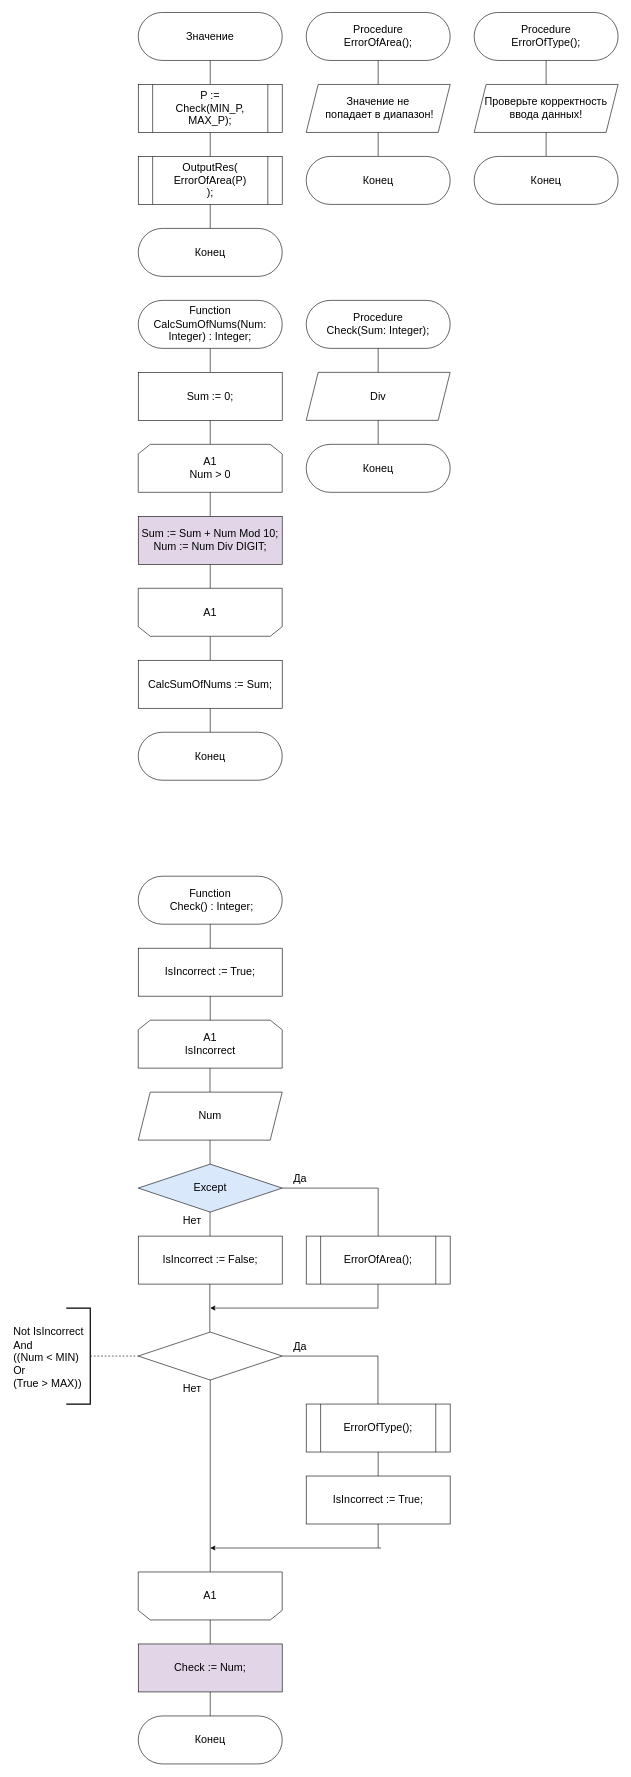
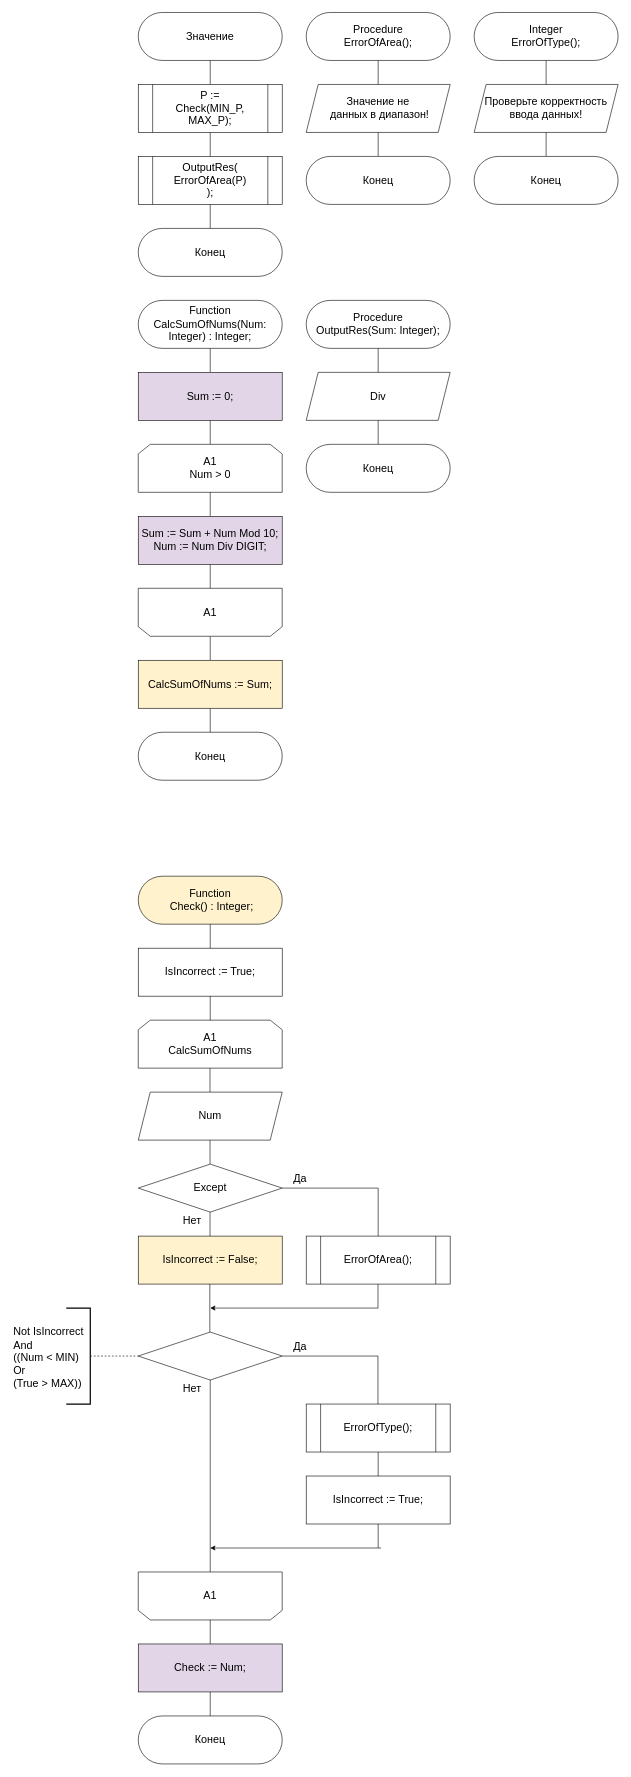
  <mxCell id="0" />
  <mxCell id="1" parent="0" />
  <mxCell id="2" value="&lt;font style=&quot;font-size: 18px;&quot;&gt;Значение&lt;/font&gt;" style="rounded=1;whiteSpace=wrap;html=1;arcSize=50;fontSize=18;" parent="1" vertex="1"><mxGeometry x="230" y="20" width="240" height="80" as="geometry" /></mxCell>
  <mxCell id="3" value="" style="endArrow=none;html=1;rounded=0;exitX=0.5;exitY=0;exitDx=0;exitDy=0;fontSize=18;" parent="1" edge="1"><mxGeometry width="50" height="50" relative="1" as="geometry"><mxPoint x="350" y="140" as="sourcePoint" /><mxPoint x="350" y="100" as="targetPoint" /></mxGeometry></mxCell>
  <mxCell id="4" value="" style="endArrow=none;html=1;rounded=0;fontSize=18;" parent="1" edge="1"><mxGeometry width="50" height="50" relative="1" as="geometry"><mxPoint x="350" y="380" as="sourcePoint" /><mxPoint x="350" y="340" as="targetPoint" /></mxGeometry></mxCell>
  <mxCell id="5" value="&lt;font style=&quot;font-size: 18px;&quot;&gt;Конец&lt;/font&gt;" style="rounded=1;whiteSpace=wrap;html=1;arcSize=50;fontSize=18;" parent="1" vertex="1"><mxGeometry x="230" y="380" width="240" height="80" as="geometry" /></mxCell>
  <mxCell id="6" value="Function CalcSumOfNums(Num: Integer) : Integer;" style="rounded=1;whiteSpace=wrap;html=1;arcSize=50;fontSize=18;" parent="1" vertex="1"><mxGeometry x="230" y="500" width="240" height="80" as="geometry" /></mxCell>
  <mxCell id="7" value="&lt;font style=&quot;font-size: 18px;&quot;&gt;Конец&lt;/font&gt;" style="rounded=1;whiteSpace=wrap;html=1;arcSize=50;fontSize=18;" parent="1" vertex="1"><mxGeometry x="230" y="1220" width="240" height="80" as="geometry" /></mxCell>
  <mxCell id="8" value="" style="endArrow=none;html=1;rounded=0;fontSize=18;" parent="1" edge="1"><mxGeometry width="50" height="50" relative="1" as="geometry"><mxPoint x="350" y="620" as="sourcePoint" /><mxPoint x="350" y="580" as="targetPoint" /></mxGeometry></mxCell>
  <mxCell id="9" value="" style="endArrow=none;html=1;rounded=0;exitX=0.5;exitY=0;exitDx=0;exitDy=0;fontSize=18;" parent="1" edge="1"><mxGeometry width="50" height="50" relative="1" as="geometry"><mxPoint x="350" y="1100" as="sourcePoint" /><mxPoint x="350" y="1060" as="targetPoint" /></mxGeometry></mxCell>
  <mxCell id="10" value="" style="endArrow=none;html=1;rounded=0;fontSize=18;" parent="1" edge="1"><mxGeometry width="50" height="50" relative="1" as="geometry"><mxPoint x="350" y="1220" as="sourcePoint" /><mxPoint x="350" y="1180" as="targetPoint" /></mxGeometry></mxCell>
- <mxCell id="11" value="&lt;font style=&quot;font-size: 18px;&quot;&gt;CalcSumOfNums := Sum;&lt;/font&gt;" style="rounded=0;whiteSpace=wrap;html=1;fontSize=18;" parent="1" vertex="1"><mxGeometry x="230" y="1100" width="240" height="80" as="geometry" /></mxCell>
- <mxCell id="12" value="&lt;div style=&quot;font-size: 18px;&quot;&gt;&lt;span style=&quot;background-color: initial;&quot;&gt;Sum := 0;&lt;/span&gt;&lt;br&gt;&lt;/div&gt;" style="rounded=0;whiteSpace=wrap;html=1;fontSize=18;" parent="1" vertex="1"><mxGeometry x="230" y="620" width="240" height="80" as="geometry" /></mxCell>
+ <mxCell id="11" value="&lt;font style=&quot;font-size: 18px;&quot;&gt;CalcSumOfNums := Sum;&lt;/font&gt;" style="rounded=0;whiteSpace=wrap;html=1;fontSize=18;fillColor=#fff2cc;" parent="1" vertex="1"><mxGeometry x="230" y="1100" width="240" height="80" as="geometry" /></mxCell>
+ <mxCell id="12" value="&lt;div style=&quot;font-size: 18px;&quot;&gt;&lt;span style=&quot;background-color: initial;&quot;&gt;Sum := 0;&lt;/span&gt;&lt;br&gt;&lt;/div&gt;" style="rounded=0;whiteSpace=wrap;html=1;fontSize=18;fillColor=#e1d5e7;" parent="1" vertex="1"><mxGeometry x="230" y="620" width="240" height="80" as="geometry" /></mxCell>
  <mxCell id="13" value="" style="endArrow=none;html=1;rounded=0;fontSize=18;" parent="1" edge="1"><mxGeometry width="50" height="50" relative="1" as="geometry"><mxPoint x="350" y="740" as="sourcePoint" /><mxPoint x="350" y="700" as="targetPoint" /></mxGeometry></mxCell>
  <mxCell id="14" value="&lt;font style=&quot;font-size: 18px;&quot;&gt;A1&lt;br style=&quot;font-size: 18px;&quot;&gt;Num &amp;gt; 0&lt;/font&gt;" style="shape=loopLimit;whiteSpace=wrap;html=1;fontSize=18;" parent="1" vertex="1"><mxGeometry x="230" y="740" width="240" height="80" as="geometry" /></mxCell>
  <mxCell id="15" value="&lt;div style=&quot;font-size: 18px;&quot;&gt;&lt;font style=&quot;font-size: 18px;&quot;&gt;Sum := Sum + Num Mod 10;&lt;/font&gt;&lt;/div&gt;&lt;div style=&quot;font-size: 18px;&quot;&gt;&lt;font style=&quot;font-size: 18px;&quot;&gt;Num := Num Div DIGIT;&lt;/font&gt;&lt;/div&gt;" style="rounded=0;whiteSpace=wrap;html=1;fontSize=18;fillColor=#e1d5e7;" parent="1" vertex="1"><mxGeometry x="230" y="860" width="240" height="80" as="geometry" /></mxCell>
  <mxCell id="16" value="" style="endArrow=none;html=1;rounded=0;exitX=0.5;exitY=0;exitDx=0;exitDy=0;fontSize=18;" parent="1" source="15" edge="1"><mxGeometry width="50" height="50" relative="1" as="geometry"><mxPoint x="300" y="870" as="sourcePoint" /><mxPoint x="350" y="820" as="targetPoint" /></mxGeometry></mxCell>
  <mxCell id="17" value="" style="shape=loopLimit;whiteSpace=wrap;html=1;rotation=-180;fontSize=18;" parent="1" vertex="1"><mxGeometry x="230" y="980" width="240" height="80" as="geometry" /></mxCell>
  <mxCell id="18" value="&lt;font style=&quot;font-size: 18px;&quot;&gt;A1&lt;/font&gt;" style="text;html=1;strokeColor=none;fillColor=none;align=center;verticalAlign=middle;whiteSpace=wrap;rounded=0;fontSize=18;" parent="1" vertex="1"><mxGeometry x="320" y="1005" width="60" height="30" as="geometry" /></mxCell>
  <mxCell id="19" value="" style="endArrow=none;html=1;rounded=0;exitX=0.5;exitY=1;exitDx=0;exitDy=0;fontSize=18;" parent="1" source="17" edge="1"><mxGeometry width="50" height="50" relative="1" as="geometry"><mxPoint x="300" y="990" as="sourcePoint" /><mxPoint x="350" y="940" as="targetPoint" /></mxGeometry></mxCell>
  <mxCell id="20" value="&lt;font style=&quot;font-size: 18px;&quot;&gt;Div&lt;/font&gt;" style="shape=parallelogram;perimeter=parallelogramPerimeter;whiteSpace=wrap;html=1;fixedSize=1;fontSize=18;" parent="1" vertex="1"><mxGeometry x="510" y="620" width="240" height="80" as="geometry" /></mxCell>
- <mxCell id="21" value="Procedure &lt;br style=&quot;font-size: 18px;&quot;&gt;Check(Sum: Integer);" style="rounded=1;whiteSpace=wrap;html=1;arcSize=50;fontSize=18;" parent="1" vertex="1"><mxGeometry x="510" y="500" width="240" height="80" as="geometry" /></mxCell>
+ <mxCell id="21" value="Procedure &lt;br style=&quot;font-size: 18px;&quot;&gt;OutputRes(Sum: Integer);" style="rounded=1;whiteSpace=wrap;html=1;arcSize=50;fontSize=18;" parent="1" vertex="1"><mxGeometry x="510" y="500" width="240" height="80" as="geometry" /></mxCell>
  <mxCell id="22" value="" style="endArrow=none;html=1;rounded=0;exitX=0.5;exitY=0;exitDx=0;exitDy=0;fontSize=18;" parent="1" edge="1"><mxGeometry width="50" height="50" relative="1" as="geometry"><mxPoint x="630" y="620" as="sourcePoint" /><mxPoint x="630" y="580" as="targetPoint" /></mxGeometry></mxCell>
  <mxCell id="23" value="" style="endArrow=none;html=1;rounded=0;fontSize=18;" parent="1" edge="1"><mxGeometry width="50" height="50" relative="1" as="geometry"><mxPoint x="630" y="740" as="sourcePoint" /><mxPoint x="630" y="700" as="targetPoint" /></mxGeometry></mxCell>
  <mxCell id="24" value="&lt;font style=&quot;font-size: 18px;&quot;&gt;Конец&lt;/font&gt;" style="rounded=1;whiteSpace=wrap;html=1;arcSize=50;fontSize=18;" parent="1" vertex="1"><mxGeometry x="510" y="740" width="240" height="80" as="geometry" /></mxCell>
  <mxCell id="25" value="&lt;font style=&quot;font-size: 18px;&quot;&gt;IsIncorrect := True;&lt;/font&gt;" style="rounded=0;whiteSpace=wrap;html=1;fontSize=18;" parent="1" vertex="1"><mxGeometry x="230" y="1580" width="240" height="80" as="geometry" /></mxCell>
- <mxCell id="26" value="A1&lt;br style=&quot;font-size: 18px;&quot;&gt;IsIncorrect" style="shape=loopLimit;whiteSpace=wrap;html=1;fontSize=18;" parent="1" vertex="1"><mxGeometry x="230" y="1700" width="240" height="80" as="geometry" /></mxCell>
+ <mxCell id="26" value="A1&lt;br style=&quot;font-size: 18px;&quot;&gt;CalcSumOfNums" style="shape=loopLimit;whiteSpace=wrap;html=1;fontSize=18;" parent="1" vertex="1"><mxGeometry x="230" y="1700" width="240" height="80" as="geometry" /></mxCell>
  <mxCell id="27" value="" style="endArrow=none;html=1;rounded=0;exitX=0.5;exitY=0;exitDx=0;exitDy=0;entryX=0.5;entryY=1;entryDx=0;entryDy=0;fontSize=18;" parent="1" source="26" target="25" edge="1"><mxGeometry width="50" height="50" relative="1" as="geometry"><mxPoint x="280" y="1710" as="sourcePoint" /><mxPoint x="330" y="1660" as="targetPoint" /></mxGeometry></mxCell>
  <mxCell id="28" value="" style="endArrow=none;html=1;rounded=0;fontSize=18;" parent="1" edge="1"><mxGeometry width="50" height="50" relative="1" as="geometry"><mxPoint x="349.58" y="1820" as="sourcePoint" /><mxPoint x="349.58" y="1780" as="targetPoint" /></mxGeometry></mxCell>
  <mxCell id="29" value="Num" style="shape=parallelogram;perimeter=parallelogramPerimeter;whiteSpace=wrap;html=1;fixedSize=1;fontSize=18;" parent="1" vertex="1"><mxGeometry x="230" y="1820" width="240" height="80" as="geometry" /></mxCell>
  <mxCell id="30" value="" style="endArrow=none;html=1;rounded=0;fontSize=18;" parent="1" edge="1"><mxGeometry width="50" height="50" relative="1" as="geometry"><mxPoint x="349.66" y="1940" as="sourcePoint" /><mxPoint x="349.66" y="1900" as="targetPoint" /></mxGeometry></mxCell>
- <mxCell id="31" value="Except" style="rhombus;whiteSpace=wrap;html=1;fontSize=18;fillColor=#dae8fc;" parent="1" vertex="1"><mxGeometry x="230" y="1940" width="240" height="80" as="geometry" /></mxCell>
+ <mxCell id="31" value="Except" style="rhombus;whiteSpace=wrap;html=1;fontSize=18;" parent="1" vertex="1"><mxGeometry x="230" y="1940" width="240" height="80" as="geometry" /></mxCell>
  <mxCell id="32" value="" style="endArrow=none;html=1;rounded=0;fontSize=18;" parent="1" edge="1"><mxGeometry width="50" height="50" relative="1" as="geometry"><mxPoint x="470" y="1980" as="sourcePoint" /><mxPoint x="630" y="1980" as="targetPoint" /></mxGeometry></mxCell>
  <mxCell id="33" value="" style="endArrow=none;html=1;rounded=0;exitX=0.5;exitY=0;exitDx=0;exitDy=0;fontSize=18;" parent="1" edge="1"><mxGeometry width="50" height="50" relative="1" as="geometry"><mxPoint x="630" y="2060" as="sourcePoint" /><mxPoint x="630" y="1980" as="targetPoint" /></mxGeometry></mxCell>
  <mxCell id="34" value="Да" style="text;html=1;strokeColor=none;fillColor=none;align=center;verticalAlign=middle;whiteSpace=wrap;rounded=0;fontSize=18;" parent="1" vertex="1"><mxGeometry x="470" y="1950" width="60" height="30" as="geometry" /></mxCell>
  <mxCell id="35" value="" style="endArrow=none;html=1;rounded=0;fontSize=18;" parent="1" edge="1"><mxGeometry width="50" height="50" relative="1" as="geometry"><mxPoint x="349.66" y="2060" as="sourcePoint" /><mxPoint x="349.66" y="2020" as="targetPoint" /></mxGeometry></mxCell>
  <mxCell id="36" value="" style="endArrow=none;html=1;rounded=0;fontSize=18;" parent="1" edge="1"><mxGeometry width="50" height="50" relative="1" as="geometry"><mxPoint x="629.66" y="2180" as="sourcePoint" /><mxPoint x="629.66" y="2140" as="targetPoint" /></mxGeometry></mxCell>
  <mxCell id="37" value="" style="endArrow=classic;html=1;rounded=0;fontSize=18;" parent="1" edge="1"><mxGeometry width="50" height="50" relative="1" as="geometry"><mxPoint x="630" y="2180" as="sourcePoint" /><mxPoint x="350" y="2180" as="targetPoint" /></mxGeometry></mxCell>
  <mxCell id="38" value="Нет" style="text;html=1;strokeColor=none;fillColor=none;align=center;verticalAlign=middle;whiteSpace=wrap;rounded=0;fontSize=18;" parent="1" vertex="1"><mxGeometry x="290" y="2020" width="60" height="30" as="geometry" /></mxCell>
  <mxCell id="39" value="" style="rhombus;whiteSpace=wrap;html=1;fontSize=18;" parent="1" vertex="1"><mxGeometry x="230" y="2220" width="240" height="80" as="geometry" /></mxCell>
  <mxCell id="40" value="" style="endArrow=none;html=1;rounded=0;fontSize=18;" parent="1" edge="1"><mxGeometry width="50" height="50" relative="1" as="geometry"><mxPoint x="470" y="2260" as="sourcePoint" /><mxPoint x="630" y="2260" as="targetPoint" /></mxGeometry></mxCell>
  <mxCell id="41" value="" style="endArrow=none;html=1;rounded=0;fontSize=18;" parent="1" edge="1"><mxGeometry width="50" height="50" relative="1" as="geometry"><mxPoint x="629.6" y="2340" as="sourcePoint" /><mxPoint x="629.6" y="2260" as="targetPoint" /></mxGeometry></mxCell>
  <mxCell id="42" value="IsIncorrect := True;" style="rounded=0;whiteSpace=wrap;html=1;fontSize=18;" parent="1" vertex="1"><mxGeometry x="510" y="2460" width="240" height="80" as="geometry" /></mxCell>
  <mxCell id="43" value="" style="endArrow=none;html=1;rounded=0;exitX=0.5;exitY=0;exitDx=0;exitDy=0;entryX=0.5;entryY=1;entryDx=0;entryDy=0;fontSize=18;" parent="1" edge="1"><mxGeometry width="50" height="50" relative="1" as="geometry"><mxPoint x="630" y="2460" as="sourcePoint" /><mxPoint x="630" y="2420" as="targetPoint" /></mxGeometry></mxCell>
  <mxCell id="44" value="Да" style="text;html=1;strokeColor=none;fillColor=none;align=center;verticalAlign=middle;whiteSpace=wrap;rounded=0;fontSize=18;" parent="1" vertex="1"><mxGeometry x="470" y="2230" width="60" height="30" as="geometry" /></mxCell>
  <mxCell id="45" value="Нет" style="text;html=1;strokeColor=none;fillColor=none;align=center;verticalAlign=middle;whiteSpace=wrap;rounded=0;fontSize=18;" parent="1" vertex="1"><mxGeometry x="290" y="2300" width="60" height="30" as="geometry" /></mxCell>
  <mxCell id="46" value="" style="endArrow=none;html=1;rounded=0;fontSize=18;" parent="1" edge="1"><mxGeometry width="50" height="50" relative="1" as="geometry"><mxPoint x="350" y="2620" as="sourcePoint" /><mxPoint x="350" y="2300" as="targetPoint" /></mxGeometry></mxCell>
  <mxCell id="47" value="" style="shape=loopLimit;whiteSpace=wrap;html=1;rotation=-180;fontSize=18;" parent="1" vertex="1"><mxGeometry x="230" y="2620" width="240" height="80" as="geometry" /></mxCell>
  <mxCell id="48" value="" style="endArrow=none;html=1;rounded=0;fontSize=18;" parent="1" edge="1"><mxGeometry width="50" height="50" relative="1" as="geometry"><mxPoint x="630" y="2580" as="sourcePoint" /><mxPoint x="630" y="2540" as="targetPoint" /></mxGeometry></mxCell>
  <mxCell id="49" value="" style="endArrow=classic;html=1;rounded=0;fontSize=18;" parent="1" edge="1"><mxGeometry width="50" height="50" relative="1" as="geometry"><mxPoint x="635" y="2580" as="sourcePoint" /><mxPoint x="350" y="2580" as="targetPoint" /></mxGeometry></mxCell>
  <mxCell id="50" value="A1" style="text;html=1;strokeColor=none;fillColor=none;align=center;verticalAlign=middle;whiteSpace=wrap;rounded=0;fontSize=18;" parent="1" vertex="1"><mxGeometry x="320" y="2645" width="60" height="30" as="geometry" /></mxCell>
  <mxCell id="51" value="" style="endArrow=none;html=1;rounded=0;exitX=0.5;exitY=0;exitDx=0;exitDy=0;fontSize=18;" parent="1" edge="1"><mxGeometry width="50" height="50" relative="1" as="geometry"><mxPoint x="350" y="2740" as="sourcePoint" /><mxPoint x="350" y="2700" as="targetPoint" /></mxGeometry></mxCell>
- <mxCell id="52" value="IsIncorrect := False;" style="rounded=0;whiteSpace=wrap;html=1;fontSize=18;" parent="1" vertex="1"><mxGeometry x="230" y="2060" width="240" height="80" as="geometry" /></mxCell>
+ <mxCell id="52" value="IsIncorrect := False;" style="rounded=0;whiteSpace=wrap;html=1;fontSize=18;fillColor=#fff2cc;" parent="1" vertex="1"><mxGeometry x="230" y="2060" width="240" height="80" as="geometry" /></mxCell>
  <mxCell id="53" value="" style="endArrow=none;html=1;rounded=0;exitX=0.5;exitY=0;exitDx=0;exitDy=0;fontSize=18;" parent="1" edge="1"><mxGeometry width="50" height="50" relative="1" as="geometry"><mxPoint x="349.31" y="2220" as="sourcePoint" /><mxPoint x="349.31" y="2140" as="targetPoint" /></mxGeometry></mxCell>
  <mxCell id="54" value="" style="endArrow=none;dashed=1;html=1;rounded=0;fontSize=18;" parent="1" edge="1"><mxGeometry width="50" height="50" relative="1" as="geometry"><mxPoint x="150" y="2260" as="sourcePoint" /><mxPoint x="230" y="2260" as="targetPoint" /></mxGeometry></mxCell>
  <mxCell id="55" value="" style="strokeWidth=2;html=1;shape=mxgraph.flowchart.annotation_1;align=left;pointerEvents=1;rotation=-180;fontSize=18;" parent="1" vertex="1"><mxGeometry x="110" y="2180" width="40" height="160" as="geometry" /></mxCell>
  <mxCell id="56" value="Not IsIncorrect&lt;br style=&quot;font-size: 18px;&quot;&gt;And &lt;br style=&quot;font-size: 18px;&quot;&gt;((Num &amp;lt; MIN) &lt;br style=&quot;font-size: 18px;&quot;&gt;Or&lt;br style=&quot;font-size: 18px;&quot;&gt; (True &amp;gt; MAX))" style="text;whiteSpace=wrap;html=1;fontSize=18;" parent="1" vertex="1"><mxGeometry x="20" y="2202.5" width="120" height="115" as="geometry" /></mxCell>
  <mxCell id="57" value="&lt;font style=&quot;font-size: 18px;&quot;&gt;Check := Num;&lt;/font&gt;" style="rounded=0;whiteSpace=wrap;html=1;fontSize=18;fillColor=#e1d5e7;" parent="1" vertex="1"><mxGeometry x="230" y="2740" width="240" height="80" as="geometry" /></mxCell>
- <mxCell id="58" value="Function&lt;br style=&quot;font-size: 18px;&quot;&gt;&amp;nbsp;Check()&amp;nbsp;: Integer;" style="rounded=1;whiteSpace=wrap;html=1;arcSize=50;fontSize=18;" parent="1" vertex="1"><mxGeometry x="230" y="1460" width="240" height="80" as="geometry" /></mxCell>
+ <mxCell id="58" value="Function&lt;br style=&quot;font-size: 18px;&quot;&gt;&amp;nbsp;Check()&amp;nbsp;: Integer;" style="rounded=1;whiteSpace=wrap;html=1;arcSize=50;fontSize=18;fillColor=#fff2cc;" parent="1" vertex="1"><mxGeometry x="230" y="1460" width="240" height="80" as="geometry" /></mxCell>
  <mxCell id="59" value="&lt;font style=&quot;font-size: 18px;&quot;&gt;Конец&lt;/font&gt;" style="rounded=1;whiteSpace=wrap;html=1;arcSize=50;fontSize=18;" parent="1" vertex="1"><mxGeometry x="230" y="2860" width="240" height="80" as="geometry" /></mxCell>
  <mxCell id="60" value="" style="endArrow=none;html=1;rounded=0;fontSize=18;" parent="1" edge="1"><mxGeometry width="50" height="50" relative="1" as="geometry"><mxPoint x="350" y="2860" as="sourcePoint" /><mxPoint x="350" y="2820" as="targetPoint" /></mxGeometry></mxCell>
  <mxCell id="61" value="" style="endArrow=none;html=1;rounded=0;fontSize=18;" parent="1" edge="1"><mxGeometry width="50" height="50" relative="1" as="geometry"><mxPoint x="350" y="1580" as="sourcePoint" /><mxPoint x="350" y="1540" as="targetPoint" /></mxGeometry></mxCell>
  <mxCell id="62" value="&lt;font style=&quot;font-size: 18px;&quot;&gt;OutputRes(&lt;br&gt;ErrorOfArea(P)&lt;br&gt;);&lt;/font&gt;" style="shape=process;whiteSpace=wrap;html=1;backgroundOutline=1;" parent="1" vertex="1"><mxGeometry x="230" y="260" width="240" height="80" as="geometry" /></mxCell>
  <mxCell id="63" value="" style="endArrow=none;html=1;rounded=0;exitX=0.5;exitY=0;exitDx=0;exitDy=0;" parent="1" source="62" edge="1"><mxGeometry width="50" height="50" relative="1" as="geometry"><mxPoint x="300" y="270" as="sourcePoint" /><mxPoint x="350" y="220" as="targetPoint" /></mxGeometry></mxCell>
  <mxCell id="64" value="&lt;font style=&quot;font-size: 18px;&quot;&gt;P := &lt;br&gt;Check(MIN_P, MAX_P);&lt;/font&gt;" style="shape=process;whiteSpace=wrap;html=1;backgroundOutline=1;" parent="1" vertex="1"><mxGeometry x="230" y="140" width="240" height="80" as="geometry" /></mxCell>
- <mxCell id="65" value="Значение не&lt;br style=&quot;border-color: var(--border-color);&quot;&gt;&amp;nbsp;попадает в диапазон!" style="shape=parallelogram;perimeter=parallelogramPerimeter;whiteSpace=wrap;html=1;fixedSize=1;fontSize=18;" parent="1" vertex="1"><mxGeometry x="510" y="140" width="240" height="80" as="geometry" /></mxCell>
+ <mxCell id="65" value="Значение не&lt;br style=&quot;border-color: var(--border-color);&quot;&gt;&amp;nbsp;данных в диапазон!" style="shape=parallelogram;perimeter=parallelogramPerimeter;whiteSpace=wrap;html=1;fixedSize=1;fontSize=18;" parent="1" vertex="1"><mxGeometry x="510" y="140" width="240" height="80" as="geometry" /></mxCell>
  <mxCell id="66" value="Procedure &lt;br&gt;ErrorOfArea();" style="rounded=1;whiteSpace=wrap;html=1;arcSize=50;fontSize=18;" parent="1" vertex="1"><mxGeometry x="510" y="20" width="240" height="80" as="geometry" /></mxCell>
  <mxCell id="67" value="" style="endArrow=none;html=1;rounded=0;exitX=0.5;exitY=0;exitDx=0;exitDy=0;fontSize=18;" parent="1" edge="1"><mxGeometry width="50" height="50" relative="1" as="geometry"><mxPoint x="630" y="140" as="sourcePoint" /><mxPoint x="630" y="100" as="targetPoint" /></mxGeometry></mxCell>
  <mxCell id="68" value="" style="endArrow=none;html=1;rounded=0;fontSize=18;" parent="1" edge="1"><mxGeometry width="50" height="50" relative="1" as="geometry"><mxPoint x="630" y="260" as="sourcePoint" /><mxPoint x="630" y="220" as="targetPoint" /></mxGeometry></mxCell>
  <mxCell id="69" value="&lt;font style=&quot;font-size: 18px;&quot;&gt;Конец&lt;/font&gt;" style="rounded=1;whiteSpace=wrap;html=1;arcSize=50;fontSize=18;" parent="1" vertex="1"><mxGeometry x="510" y="260" width="240" height="80" as="geometry" /></mxCell>
  <mxCell id="70" value="Проверьте корректность ввода данных!" style="shape=parallelogram;perimeter=parallelogramPerimeter;whiteSpace=wrap;html=1;fixedSize=1;fontSize=18;" parent="1" vertex="1"><mxGeometry x="790" y="140" width="240" height="80" as="geometry" /></mxCell>
- <mxCell id="71" value="Procedure &lt;br&gt;ErrorOfType();" style="rounded=1;whiteSpace=wrap;html=1;arcSize=50;fontSize=18;" parent="1" vertex="1"><mxGeometry x="790" y="20" width="240" height="80" as="geometry" /></mxCell>
+ <mxCell id="71" value="Integer &lt;br&gt;ErrorOfType();" style="rounded=1;whiteSpace=wrap;html=1;arcSize=50;fontSize=18;" parent="1" vertex="1"><mxGeometry x="790" y="20" width="240" height="80" as="geometry" /></mxCell>
  <mxCell id="72" value="" style="endArrow=none;html=1;rounded=0;exitX=0.5;exitY=0;exitDx=0;exitDy=0;fontSize=18;" parent="1" edge="1"><mxGeometry width="50" height="50" relative="1" as="geometry"><mxPoint x="910" y="140" as="sourcePoint" /><mxPoint x="910" y="100" as="targetPoint" /></mxGeometry></mxCell>
  <mxCell id="73" value="" style="endArrow=none;html=1;rounded=0;fontSize=18;" parent="1" edge="1"><mxGeometry width="50" height="50" relative="1" as="geometry"><mxPoint x="910" y="260" as="sourcePoint" /><mxPoint x="910" y="220" as="targetPoint" /></mxGeometry></mxCell>
  <mxCell id="74" value="&lt;font style=&quot;font-size: 18px;&quot;&gt;Конец&lt;/font&gt;" style="rounded=1;whiteSpace=wrap;html=1;arcSize=50;fontSize=18;" parent="1" vertex="1"><mxGeometry x="790" y="260" width="240" height="80" as="geometry" /></mxCell>
  <mxCell id="75" value="&lt;font style=&quot;font-size: 18px;&quot;&gt;ErrorOfArea();&lt;/font&gt;" style="shape=process;whiteSpace=wrap;html=1;backgroundOutline=1;" parent="1" vertex="1"><mxGeometry x="510" y="2060" width="240" height="80" as="geometry" /></mxCell>
  <mxCell id="76" value="&lt;font style=&quot;font-size: 18px;&quot;&gt;ErrorOfType();&lt;/font&gt;" style="shape=process;whiteSpace=wrap;html=1;backgroundOutline=1;" parent="1" vertex="1"><mxGeometry x="510" y="2340" width="240" height="80" as="geometry" /></mxCell>
